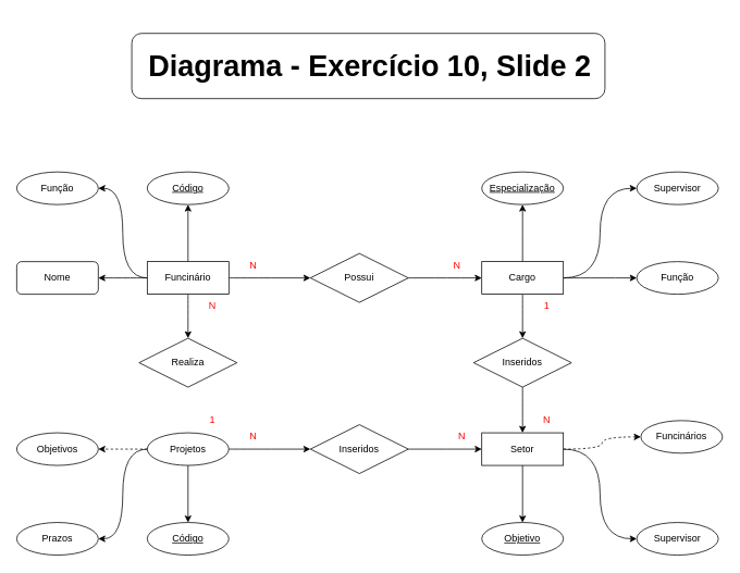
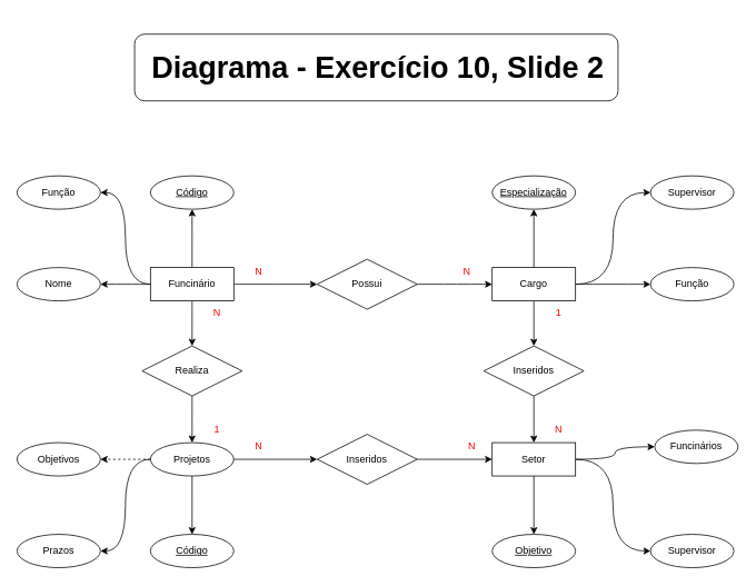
  <mxCell id="0" />
  <mxCell id="1" parent="0" />
  <mxCell id="2" style="edgeStyle=orthogonalEdgeStyle;rounded=0;orthogonalLoop=1;jettySize=auto;html=1;entryX=0;entryY=0.5;entryDx=0;entryDy=0;curved=1;" parent="1" source="7" target="27" edge="1"><mxGeometry relative="1" as="geometry" /></mxCell>
  <mxCell id="3" style="edgeStyle=orthogonalEdgeStyle;rounded=0;orthogonalLoop=1;jettySize=auto;html=1;curved=1;" parent="1" source="7" target="23" edge="1"><mxGeometry relative="1" as="geometry" /></mxCell>
  <mxCell id="4" style="edgeStyle=orthogonalEdgeStyle;rounded=0;orthogonalLoop=1;jettySize=auto;html=1;entryX=1;entryY=0.5;entryDx=0;entryDy=0;curved=1;" parent="1" source="7" target="32" edge="1"><mxGeometry relative="1" as="geometry" /></mxCell>
  <mxCell id="5" style="edgeStyle=orthogonalEdgeStyle;rounded=0;orthogonalLoop=1;jettySize=auto;html=1;entryX=0.5;entryY=1;entryDx=0;entryDy=0;curved=1;" parent="1" source="7" edge="1"><mxGeometry relative="1" as="geometry"><mxPoint x="230" y="250" as="targetPoint" /></mxGeometry></mxCell>
  <mxCell id="6" style="edgeStyle=orthogonalEdgeStyle;rounded=0;orthogonalLoop=1;jettySize=auto;html=1;entryX=1;entryY=0.5;entryDx=0;entryDy=0;curved=1;" parent="1" source="7" target="31" edge="1"><mxGeometry relative="1" as="geometry" /></mxCell>
  <mxCell id="7" value="Funcinário" style="whiteSpace=wrap;html=1;align=center;" parent="1" vertex="1"><mxGeometry x="180" y="320" width="100" height="40" as="geometry" /></mxCell>
  <mxCell id="8" style="edgeStyle=orthogonalEdgeStyle;rounded=0;orthogonalLoop=1;jettySize=auto;html=1;curved=1;" parent="1" source="12" target="29" edge="1"><mxGeometry relative="1" as="geometry" /></mxCell>
  <mxCell id="9" style="edgeStyle=orthogonalEdgeStyle;rounded=0;orthogonalLoop=1;jettySize=auto;html=1;entryX=0;entryY=0.5;entryDx=0;entryDy=0;curved=1;" parent="1" source="12" target="36" edge="1"><mxGeometry relative="1" as="geometry" /></mxCell>
  <mxCell id="10" style="edgeStyle=orthogonalEdgeStyle;rounded=0;orthogonalLoop=1;jettySize=auto;html=1;entryX=0;entryY=0.5;entryDx=0;entryDy=0;curved=1;" parent="1" source="12" target="35" edge="1"><mxGeometry relative="1" as="geometry" /></mxCell>
  <mxCell id="11" style="edgeStyle=orthogonalEdgeStyle;rounded=0;orthogonalLoop=1;jettySize=auto;html=1;" parent="1" source="12" edge="1"><mxGeometry relative="1" as="geometry"><mxPoint x="640" y="250" as="targetPoint" /></mxGeometry></mxCell>
  <mxCell id="12" value="Cargo" style="whiteSpace=wrap;html=1;align=center;" parent="1" vertex="1"><mxGeometry x="590" y="320" width="100" height="40" as="geometry" /></mxCell>
  <mxCell id="13" style="edgeStyle=orthogonalEdgeStyle;rounded=0;orthogonalLoop=1;jettySize=auto;html=1;curved=1;" parent="1" source="16" edge="1"><mxGeometry relative="1" as="geometry"><mxPoint x="640" y="640" as="targetPoint" /></mxGeometry></mxCell>
- <mxCell id="14" style="edgeStyle=orthogonalEdgeStyle;rounded=0;orthogonalLoop=1;jettySize=auto;html=1;curved=1;dashed=1;" parent="1" source="16" target="34" edge="1"><mxGeometry relative="1" as="geometry" /></mxCell>
+ <mxCell id="14" style="edgeStyle=orthogonalEdgeStyle;rounded=0;orthogonalLoop=1;jettySize=auto;html=1;curved=1;" parent="1" source="16" target="34" edge="1"><mxGeometry relative="1" as="geometry" /></mxCell>
  <mxCell id="15" style="edgeStyle=orthogonalEdgeStyle;rounded=0;orthogonalLoop=1;jettySize=auto;html=1;entryX=0;entryY=0.5;entryDx=0;entryDy=0;curved=1;" parent="1" source="16" target="37" edge="1"><mxGeometry relative="1" as="geometry" /></mxCell>
  <mxCell id="16" value="Setor" style="whiteSpace=wrap;html=1;align=center;" parent="1" vertex="1"><mxGeometry x="590" y="530" width="100" height="40" as="geometry" /></mxCell>
  <mxCell id="17" style="edgeStyle=orthogonalEdgeStyle;rounded=0;orthogonalLoop=1;jettySize=auto;html=1;entryX=0;entryY=0.5;entryDx=0;entryDy=0;curved=1;" parent="1" source="21" target="25" edge="1"><mxGeometry relative="1" as="geometry" /></mxCell>
  <mxCell id="18" style="edgeStyle=orthogonalEdgeStyle;rounded=0;orthogonalLoop=1;jettySize=auto;html=1;curved=1;" parent="1" source="21" edge="1"><mxGeometry relative="1" as="geometry"><mxPoint x="230" y="640" as="targetPoint" /></mxGeometry></mxCell>
  <mxCell id="19" style="edgeStyle=orthogonalEdgeStyle;rounded=0;orthogonalLoop=1;jettySize=auto;html=1;entryX=1;entryY=0.5;entryDx=0;entryDy=0;curved=1;dashed=1;" parent="1" source="21" target="30" edge="1"><mxGeometry relative="1" as="geometry" /></mxCell>
  <mxCell id="20" style="edgeStyle=orthogonalEdgeStyle;rounded=0;orthogonalLoop=1;jettySize=auto;html=1;entryX=1;entryY=0.5;entryDx=0;entryDy=0;curved=1;" parent="1" source="21" target="33" edge="1"><mxGeometry relative="1" as="geometry" /></mxCell>
  <mxCell id="21" value="Projetos" style="ellipse;whiteSpace=wrap;html=1;align=center;" parent="1" vertex="1"><mxGeometry x="180" y="530" width="100" height="40" as="geometry" /></mxCell>
+ <mxCell id="22" style="edgeStyle=orthogonalEdgeStyle;rounded=0;orthogonalLoop=1;jettySize=auto;html=1;curved=1;" parent="1" source="23" target="21" edge="1"><mxGeometry relative="1" as="geometry" /></mxCell>
  <mxCell id="23" value="Realiza" style="shape=rhombus;perimeter=rhombusPerimeter;whiteSpace=wrap;html=1;align=center;" parent="1" vertex="1"><mxGeometry x="170" y="414" width="120" height="60" as="geometry" /></mxCell>
  <mxCell id="24" style="edgeStyle=orthogonalEdgeStyle;rounded=0;orthogonalLoop=1;jettySize=auto;html=1;exitX=1;exitY=0.5;exitDx=0;exitDy=0;curved=1;" parent="1" source="25" target="16" edge="1"><mxGeometry relative="1" as="geometry" /></mxCell>
  <mxCell id="25" value="Inseridos" style="shape=rhombus;perimeter=rhombusPerimeter;whiteSpace=wrap;html=1;align=center;" parent="1" vertex="1"><mxGeometry x="380" y="520" width="120" height="60" as="geometry" /></mxCell>
  <mxCell id="26" style="edgeStyle=orthogonalEdgeStyle;rounded=0;orthogonalLoop=1;jettySize=auto;html=1;curved=1;" parent="1" source="27" target="12" edge="1"><mxGeometry relative="1" as="geometry" /></mxCell>
  <mxCell id="27" value="Possui" style="shape=rhombus;perimeter=rhombusPerimeter;whiteSpace=wrap;html=1;align=center;" parent="1" vertex="1"><mxGeometry x="380" y="310" width="120" height="60" as="geometry" /></mxCell>
  <mxCell id="28" style="edgeStyle=orthogonalEdgeStyle;rounded=0;orthogonalLoop=1;jettySize=auto;html=1;curved=1;" parent="1" source="29" target="16" edge="1"><mxGeometry relative="1" as="geometry" /></mxCell>
  <mxCell id="29" value="Inseridos" style="shape=rhombus;perimeter=rhombusPerimeter;whiteSpace=wrap;html=1;align=center;" parent="1" vertex="1"><mxGeometry x="580" y="414" width="120" height="60" as="geometry" /></mxCell>
  <mxCell id="30" value="Objetivos" style="ellipse;whiteSpace=wrap;html=1;align=center;" parent="1" vertex="1"><mxGeometry x="20" y="530" width="100" height="40" as="geometry" /></mxCell>
  <mxCell id="31" value="Função" style="ellipse;whiteSpace=wrap;html=1;align=center;" parent="1" vertex="1"><mxGeometry x="20" y="210" width="100" height="40" as="geometry" /></mxCell>
- <mxCell id="32" value="Nome" style="whiteSpace=wrap;html=1;align=center;rounded=1;" parent="1" vertex="1"><mxGeometry x="20" y="320" width="100" height="40" as="geometry" /></mxCell>
+ <mxCell id="32" value="Nome" style="ellipse;whiteSpace=wrap;html=1;align=center;" parent="1" vertex="1"><mxGeometry x="20" y="320" width="100" height="40" as="geometry" /></mxCell>
  <mxCell id="33" value="Prazos" style="ellipse;whiteSpace=wrap;html=1;align=center;" parent="1" vertex="1"><mxGeometry x="20" y="640" width="100" height="40" as="geometry" /></mxCell>
  <mxCell id="34" value="Funcinários" style="ellipse;whiteSpace=wrap;html=1;align=center;" parent="1" vertex="1"><mxGeometry x="785" y="515" width="100" height="40" as="geometry" /></mxCell>
  <mxCell id="35" value="Supervisor" style="ellipse;whiteSpace=wrap;html=1;align=center;" parent="1" vertex="1"><mxGeometry x="780" y="210" width="100" height="40" as="geometry" /></mxCell>
  <mxCell id="36" value="Função" style="ellipse;whiteSpace=wrap;html=1;align=center;" parent="1" vertex="1"><mxGeometry x="780" y="320" width="100" height="40" as="geometry" /></mxCell>
  <mxCell id="37" value="Supervisor" style="ellipse;whiteSpace=wrap;html=1;align=center;" parent="1" vertex="1"><mxGeometry x="780" y="640" width="100" height="40" as="geometry" /></mxCell>
  <mxCell id="38" value="Código" style="ellipse;whiteSpace=wrap;html=1;align=center;fontStyle=4;" parent="1" vertex="1"><mxGeometry x="180" y="640" width="100" height="40" as="geometry" /></mxCell>
  <mxCell id="39" value="Código" style="ellipse;whiteSpace=wrap;html=1;align=center;fontStyle=4;" parent="1" vertex="1"><mxGeometry x="180" y="210" width="100" height="40" as="geometry" /></mxCell>
  <mxCell id="40" value="Especialização" style="ellipse;whiteSpace=wrap;html=1;align=center;fontStyle=4;" parent="1" vertex="1"><mxGeometry x="590" y="210" width="100" height="40" as="geometry" /></mxCell>
  <mxCell id="41" value="Objetivo" style="ellipse;whiteSpace=wrap;html=1;align=center;fontStyle=4;" parent="1" vertex="1"><mxGeometry x="590" y="640" width="100" height="40" as="geometry" /></mxCell>
  <mxCell id="42" value="&lt;font color=&quot;#ff0000&quot;&gt;N&lt;/font&gt;" style="text;html=1;strokeColor=none;fillColor=none;align=center;verticalAlign=middle;whiteSpace=wrap;rounded=0;" vertex="1" parent="1"><mxGeometry x="280" y="310" width="60" height="30" as="geometry" /></mxCell>
  <mxCell id="43" value="&lt;font color=&quot;#ff0000&quot;&gt;N&lt;/font&gt;" style="text;html=1;strokeColor=none;fillColor=none;align=center;verticalAlign=middle;whiteSpace=wrap;rounded=0;" vertex="1" parent="1"><mxGeometry x="530" y="310" width="60" height="30" as="geometry" /></mxCell>
  <mxCell id="44" value="&lt;font color=&quot;#ff0000&quot;&gt;N&lt;/font&gt;" style="text;html=1;strokeColor=none;fillColor=none;align=center;verticalAlign=middle;whiteSpace=wrap;rounded=0;" vertex="1" parent="1"><mxGeometry x="230" y="360" width="60" height="30" as="geometry" /></mxCell>
  <mxCell id="45" value="&lt;font color=&quot;#ff0000&quot;&gt;N&lt;/font&gt;" style="text;html=1;strokeColor=none;fillColor=none;align=center;verticalAlign=middle;whiteSpace=wrap;rounded=0;" vertex="1" parent="1"><mxGeometry x="280" y="520" width="60" height="30" as="geometry" /></mxCell>
  <mxCell id="46" value="&lt;font color=&quot;#ff0000&quot;&gt;1&lt;/font&gt;" style="text;html=1;strokeColor=none;fillColor=none;align=center;verticalAlign=middle;whiteSpace=wrap;rounded=0;" vertex="1" parent="1"><mxGeometry x="230" y="500" width="60" height="30" as="geometry" /></mxCell>
  <mxCell id="47" value="&lt;font color=&quot;#ff0000&quot;&gt;N&lt;/font&gt;" style="text;html=1;strokeColor=none;fillColor=none;align=center;verticalAlign=middle;whiteSpace=wrap;rounded=0;" vertex="1" parent="1"><mxGeometry x="536" y="520" width="60" height="30" as="geometry" /></mxCell>
  <mxCell id="48" value="&lt;font color=&quot;#ff0000&quot;&gt;1&lt;/font&gt;" style="text;html=1;strokeColor=none;fillColor=none;align=center;verticalAlign=middle;whiteSpace=wrap;rounded=0;" vertex="1" parent="1"><mxGeometry x="640" y="360" width="60" height="30" as="geometry" /></mxCell>
  <mxCell id="49" value="&lt;font color=&quot;#ff0000&quot;&gt;N&lt;/font&gt;" style="text;html=1;strokeColor=none;fillColor=none;align=center;verticalAlign=middle;whiteSpace=wrap;rounded=0;" vertex="1" parent="1"><mxGeometry x="640" y="500" width="60" height="30" as="geometry" /></mxCell>
  <mxCell id="50" value="" style="rounded=1;whiteSpace=wrap;html=1;fontSize=36;" vertex="1" parent="1"><mxGeometry x="161" y="40" width="580" height="80" as="geometry" /></mxCell>
  <mxCell id="51" value="&lt;span style=&quot;font-size: 36px;&quot;&gt;&lt;b&gt;Diagrama - Exercício 10, Slide 2&lt;/b&gt;&lt;/span&gt;" style="text;html=1;strokeColor=none;fillColor=none;align=center;verticalAlign=middle;whiteSpace=wrap;rounded=0;" vertex="1" parent="1"><mxGeometry x="165" y="20" width="576" height="120" as="geometry" /></mxCell>
